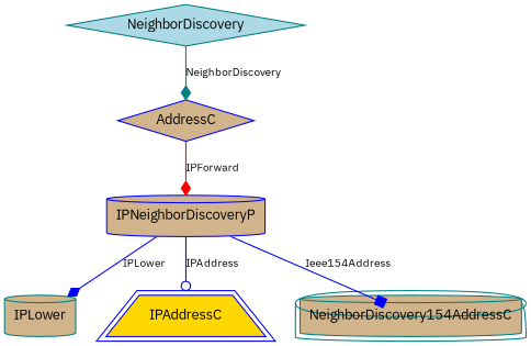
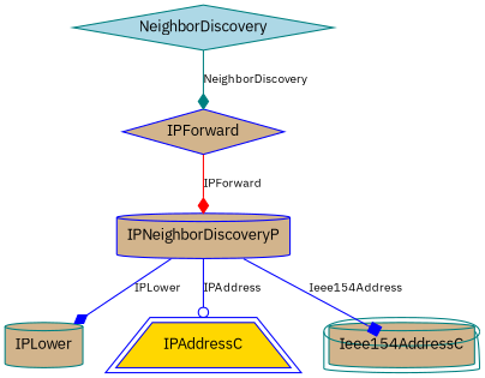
  digraph {
    fontname="IBM Plex Sans"
    node [color=blue fillcolor=tan fontname="IBM Plex Sans" fontsize=12 shape=cylinder style=filled]
    edge [arrowhead=diamond color=blue fontname="IBM Plex Sans" fontsize=10]
-   n1 [label=AddressC shape=diamond]
+   n1 [label=IPForward shape=diamond]
    IPNeighborDiscoveryP
    n3 [color=teal label=IPLower]
    IPAddressC [fillcolor=gold peripheries=2 shape=trapezium]
-   Ieee154AddressC [color=teal peripheries=2 label=NeighborDiscovery154AddressC]
+   Ieee154AddressC [color=teal peripheries=2]
    n6 [color=teal fillcolor=lightblue label=NeighborDiscovery shape=diamond]
    n1 -> IPNeighborDiscoveryP [color=red label=IPForward]
    IPNeighborDiscoveryP -> n3 [label=IPLower]
    IPNeighborDiscoveryP -> IPAddressC [arrowhead=odot label=IPAddress]
    IPNeighborDiscoveryP -> Ieee154AddressC [arrowhead=box label=Ieee154Address]
    n6 -> n1 [color=teal label=NeighborDiscovery]
  }
